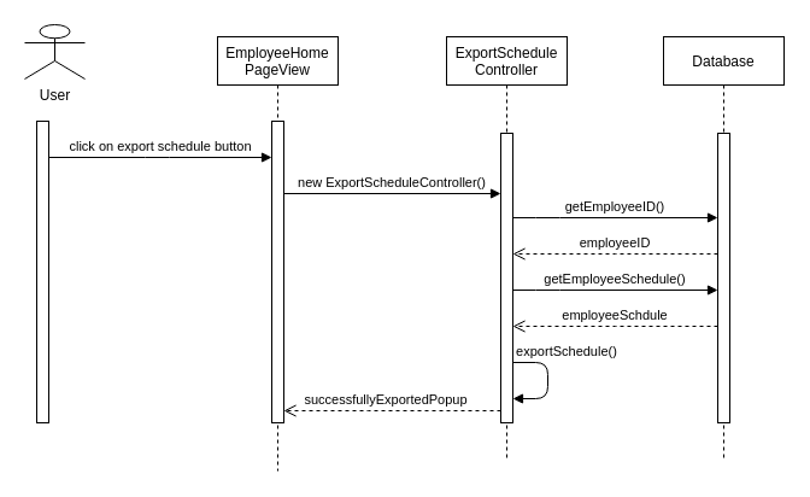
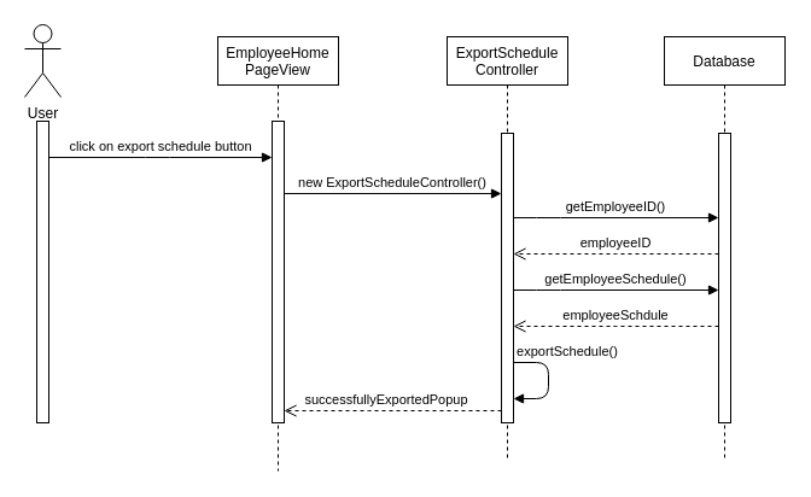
  <mxCell id="0" />
  <mxCell id="1" parent="0" />
  <mxCell id="2" value="EmployeeHome&#10;PageView" style="shape=umlLifeline;perimeter=lifelinePerimeter;container=1;collapsible=0;recursiveResize=0;rounded=0;shadow=0;strokeWidth=1;" vertex="1" parent="1"><mxGeometry x="180" y="30" width="100" height="360" as="geometry" /></mxCell>
  <mxCell id="3" value="" style="points=[];perimeter=orthogonalPerimeter;rounded=0;shadow=0;strokeWidth=1;" vertex="1" parent="2"><mxGeometry x="45" y="70" width="10" height="250" as="geometry" /></mxCell>
  <mxCell id="4" value="ExportSchedule&#10;Controller" style="shape=umlLifeline;perimeter=lifelinePerimeter;container=1;collapsible=0;recursiveResize=0;rounded=0;shadow=0;strokeWidth=1;" vertex="1" parent="1"><mxGeometry x="370" y="30" width="100" height="350" as="geometry" /></mxCell>
  <mxCell id="5" value="" style="points=[];perimeter=orthogonalPerimeter;rounded=0;shadow=0;strokeWidth=1;" vertex="1" parent="4"><mxGeometry x="45" y="80" width="10" height="240" as="geometry" /></mxCell>
- <mxCell id="6" value="User" style="shape=umlActor;verticalLabelPosition=bottom;verticalAlign=top;html=1;outlineConnect=0;" vertex="1" parent="1"><mxGeometry x="20" y="20" width="50" height="45" as="geometry" /></mxCell>
+ <mxCell id="6" value="User" style="shape=umlActor;verticalLabelPosition=bottom;verticalAlign=top;html=1;outlineConnect=0;" vertex="1" parent="1"><mxGeometry x="20" y="20" width="30" height="60" as="geometry" /></mxCell>
  <mxCell id="7" value="Database" style="shape=umlLifeline;perimeter=lifelinePerimeter;container=1;collapsible=0;recursiveResize=0;rounded=0;shadow=0;strokeWidth=1;" vertex="1" parent="1"><mxGeometry x="550" y="30" width="100" height="350" as="geometry" /></mxCell>
  <mxCell id="8" value="" style="points=[];perimeter=orthogonalPerimeter;rounded=0;shadow=0;strokeWidth=1;" vertex="1" parent="7"><mxGeometry x="45" y="80" width="10" height="240" as="geometry" /></mxCell>
  <mxCell id="9" value="" style="points=[];perimeter=orthogonalPerimeter;rounded=0;shadow=0;strokeWidth=1;" vertex="1" parent="1"><mxGeometry x="30" y="100" width="10" height="250" as="geometry" /></mxCell>
  <mxCell id="10" value="click on export schedule button" style="verticalAlign=bottom;endArrow=block;shadow=0;strokeWidth=1;" edge="1" parent="1" source="9" target="3"><mxGeometry relative="1" as="geometry"><mxPoint x="145" y="510" as="sourcePoint" /><mxPoint x="270" y="440" as="targetPoint" /><Array as="points"><mxPoint x="130" y="130" /></Array></mxGeometry></mxCell>
  <mxCell id="11" value="new ExportScheduleController()" style="verticalAlign=bottom;endArrow=block;shadow=0;strokeWidth=1;" edge="1" parent="1" source="3" target="5"><mxGeometry relative="1" as="geometry"><mxPoint x="198.5" y="160" as="sourcePoint" /><mxPoint x="383.5" y="160" as="targetPoint" /><Array as="points"><mxPoint x="288.5" y="160" /></Array></mxGeometry></mxCell>
  <mxCell id="12" value="getEmployeeID()" style="verticalAlign=bottom;endArrow=block;shadow=0;strokeWidth=1;" edge="1" parent="1" source="5" target="8"><mxGeometry relative="1" as="geometry"><mxPoint x="400" y="150" as="sourcePoint" /><mxPoint x="580" y="150" as="targetPoint" /><Array as="points"><mxPoint x="454" y="180" /></Array></mxGeometry></mxCell>
  <mxCell id="13" value="employeeID" style="verticalAlign=bottom;endArrow=open;dashed=1;endSize=8;shadow=0;strokeWidth=1;" edge="1" parent="1" source="8" target="5"><mxGeometry relative="1" as="geometry"><mxPoint x="300" y="510" as="targetPoint" /><mxPoint x="390" y="530" as="sourcePoint" /><Array as="points"><mxPoint x="500" y="210" /></Array><mxPoint as="offset" /></mxGeometry></mxCell>
  <mxCell id="14" value="getEmployeeSchedule()" style="verticalAlign=bottom;endArrow=block;shadow=0;strokeWidth=1;" edge="1" parent="1"><mxGeometry relative="1" as="geometry"><mxPoint x="425" y="240" as="sourcePoint" /><mxPoint x="595" y="240" as="targetPoint" /><Array as="points"><mxPoint x="454" y="240" /></Array></mxGeometry></mxCell>
  <mxCell id="15" value="employeeSchdule" style="verticalAlign=bottom;endArrow=open;dashed=1;endSize=8;shadow=0;strokeWidth=1;" edge="1" parent="1"><mxGeometry relative="1" as="geometry"><mxPoint x="425" y="270" as="targetPoint" /><mxPoint x="595" y="270" as="sourcePoint" /><Array as="points"><mxPoint x="500" y="270" /></Array><mxPoint as="offset" /></mxGeometry></mxCell>
  <mxCell id="16" value="exportSchedule()" style="verticalAlign=bottom;endArrow=block;shadow=0;strokeWidth=1;" edge="1" parent="1" target="5"><mxGeometry x="-0.341" y="16" relative="1" as="geometry"><mxPoint x="425" y="300" as="sourcePoint" /><mxPoint x="590" y="300" as="targetPoint" /><Array as="points"><mxPoint x="454" y="300" /><mxPoint x="454" y="330" /></Array><mxPoint as="offset" /></mxGeometry></mxCell>
  <mxCell id="17" value="successfullyExportedPopup" style="verticalAlign=bottom;endArrow=open;dashed=1;endSize=8;shadow=0;strokeWidth=1;" edge="1" parent="1" source="5" target="3"><mxGeometry x="0.056" relative="1" as="geometry"><mxPoint x="240" y="340" as="targetPoint" /><mxPoint x="410" y="340" as="sourcePoint" /><Array as="points"><mxPoint x="315" y="340" /></Array><mxPoint as="offset" /></mxGeometry></mxCell>
